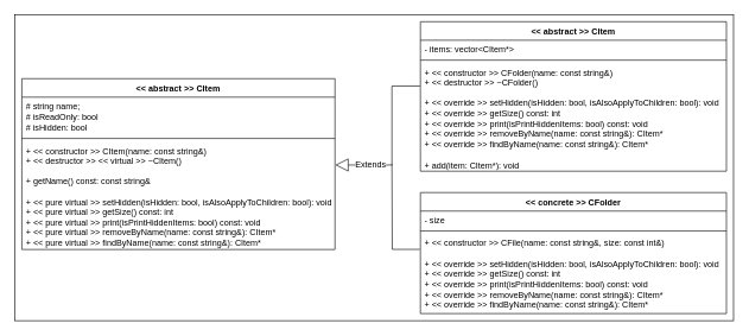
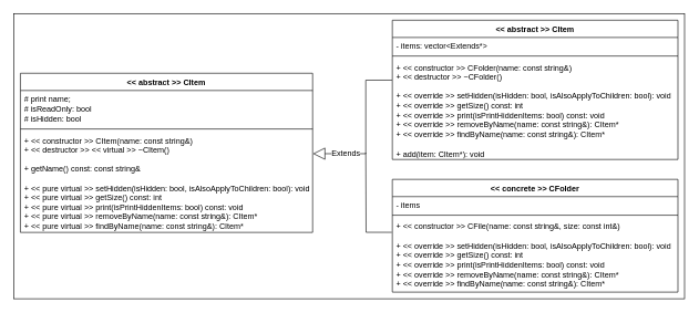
  <mxCell id="0" />
  <mxCell id="1" parent="0" />
  <mxCell id="2" value="" style="rounded=0;whiteSpace=wrap;html=1;" vertex="1" parent="1"><mxGeometry x="20" y="20" width="1010" height="430" as="geometry" /></mxCell>
  <mxCell id="3" value="&amp;lt;&amp;lt; abstract &amp;gt;&amp;gt; CItem" style="swimlane;fontStyle=1;align=center;verticalAlign=top;childLayout=stackLayout;horizontal=1;startSize=26;horizontalStack=0;resizeParent=1;resizeParentMax=0;resizeLast=0;collapsible=1;marginBottom=0;whiteSpace=wrap;html=1;" parent="1" vertex="1"><mxGeometry x="30" y="110" width="440" height="240" as="geometry" /></mxCell>
- <mxCell id="4" value="&lt;div&gt;# string name;&lt;/div&gt;&lt;div&gt;# isReadOnly:&amp;nbsp;&lt;span style=&quot;background-color: initial;&quot;&gt;bool&lt;/span&gt;&lt;span style=&quot;background-color: initial;&quot;&gt;&amp;nbsp;&lt;/span&gt;&lt;/div&gt;&lt;div&gt;# isHidden:&amp;nbsp;&lt;span style=&quot;background-color: initial;&quot;&gt;bool&lt;/span&gt;&lt;span style=&quot;background-color: initial;&quot;&gt;&amp;nbsp;&lt;/span&gt;&lt;/div&gt;" style="text;strokeColor=none;fillColor=none;align=left;verticalAlign=top;spacingLeft=4;spacingRight=4;overflow=hidden;rotatable=0;points=[[0,0.5],[1,0.5]];portConstraint=eastwest;whiteSpace=wrap;html=1;" parent="3" vertex="1"><mxGeometry y="26" width="440" height="54" as="geometry" /></mxCell>
+ <mxCell id="4" value="&lt;div&gt;# print name;&lt;/div&gt;&lt;div&gt;# isReadOnly:&amp;nbsp;&lt;span style=&quot;background-color: initial;&quot;&gt;bool&lt;/span&gt;&lt;span style=&quot;background-color: initial;&quot;&gt;&amp;nbsp;&lt;/span&gt;&lt;/div&gt;&lt;div&gt;# isHidden:&amp;nbsp;&lt;span style=&quot;background-color: initial;&quot;&gt;bool&lt;/span&gt;&lt;span style=&quot;background-color: initial;&quot;&gt;&amp;nbsp;&lt;/span&gt;&lt;/div&gt;" style="text;strokeColor=none;fillColor=none;align=left;verticalAlign=top;spacingLeft=4;spacingRight=4;overflow=hidden;rotatable=0;points=[[0,0.5],[1,0.5]];portConstraint=eastwest;whiteSpace=wrap;html=1;" parent="3" vertex="1"><mxGeometry y="26" width="440" height="54" as="geometry" /></mxCell>
  <mxCell id="5" value="" style="line;strokeWidth=1;fillColor=none;align=left;verticalAlign=middle;spacingTop=-1;spacingLeft=3;spacingRight=3;rotatable=0;labelPosition=right;points=[];portConstraint=eastwest;strokeColor=inherit;" parent="3" vertex="1"><mxGeometry y="80" width="440" height="8" as="geometry" /></mxCell>
  <mxCell id="6" value="&lt;div&gt;+ &amp;lt;&amp;lt; constructor &amp;gt;&amp;gt; CItem(name:&amp;nbsp;&lt;span style=&quot;background-color: initial;&quot;&gt;const string&amp;amp;&lt;/span&gt;&lt;span style=&quot;background-color: initial;&quot;&gt;)&lt;/span&gt;&lt;/div&gt;&lt;div&gt;+ &amp;lt;&amp;lt; destructor &amp;gt;&amp;gt; &amp;lt;&amp;lt; virtual &amp;gt;&amp;gt; ~CItem()&lt;/div&gt;&lt;div&gt;&lt;br&gt;&lt;/div&gt;&lt;div&gt;+ getName() const:&amp;nbsp;&lt;span style=&quot;background-color: initial;&quot;&gt;const string&amp;amp;&lt;/span&gt;&lt;/div&gt;&lt;div&gt;&amp;nbsp; &amp;nbsp;&amp;nbsp;&lt;/div&gt;&lt;div&gt;+ &amp;lt;&amp;lt; pure virtual &amp;gt;&amp;gt; setHidden(isHidden: bool, isAlsoApplyToChildren: bool): void&lt;/div&gt;&lt;div&gt;&lt;span style=&quot;background-color: initial;&quot;&gt;+ &amp;lt;&amp;lt; pure virtual &amp;gt;&amp;gt;&amp;nbsp;&lt;/span&gt;getSize() const: int&lt;/div&gt;&lt;div&gt;&lt;span style=&quot;background-color: initial;&quot;&gt;+ &amp;lt;&amp;lt; pure virtual &amp;gt;&amp;gt;&amp;nbsp;&lt;/span&gt;print(isPrintHiddenItems: bool) const: void&lt;/div&gt;&lt;div&gt;&lt;span style=&quot;background-color: initial;&quot;&gt;+ &amp;lt;&amp;lt; pure virtual &amp;gt;&amp;gt;&amp;nbsp;&lt;/span&gt;removeByName(name:&amp;nbsp;&lt;span style=&quot;background-color: initial;&quot;&gt;const string&amp;amp;&lt;/span&gt;&lt;span style=&quot;background-color: initial;&quot;&gt;):&amp;nbsp;&lt;/span&gt;&lt;span style=&quot;background-color: initial;&quot;&gt;CItem*&lt;/span&gt;&lt;span style=&quot;background-color: initial;&quot;&gt;&amp;nbsp;&lt;/span&gt;&lt;/div&gt;&lt;div&gt;&lt;span style=&quot;background-color: initial;&quot;&gt;+ &amp;lt;&amp;lt; pure virtual &amp;gt;&amp;gt;&amp;nbsp;&lt;/span&gt;findByName(name:&amp;nbsp;&lt;span style=&quot;background-color: initial;&quot;&gt;const string&amp;amp;&lt;/span&gt;&lt;span style=&quot;background-color: initial;&quot;&gt;):&amp;nbsp;&lt;/span&gt;&lt;span style=&quot;background-color: initial;&quot;&gt;CItem*&lt;/span&gt;&lt;span style=&quot;background-color: initial;&quot;&gt;&amp;nbsp;&lt;/span&gt;&lt;/div&gt;" style="text;strokeColor=none;fillColor=none;align=left;verticalAlign=top;spacingLeft=4;spacingRight=4;overflow=hidden;rotatable=0;points=[[0,0.5],[1,0.5]];portConstraint=eastwest;whiteSpace=wrap;html=1;" parent="3" vertex="1"><mxGeometry y="88" width="440" height="152" as="geometry" /></mxCell>
  <mxCell id="7" value="&amp;lt;&amp;lt; concrete &amp;gt;&amp;gt; CFolder" style="swimlane;fontStyle=1;align=center;verticalAlign=top;childLayout=stackLayout;horizontal=1;startSize=26;horizontalStack=0;resizeParent=1;resizeParentMax=0;resizeLast=0;collapsible=1;marginBottom=0;whiteSpace=wrap;html=1;" vertex="1" parent="1"><mxGeometry x="590" y="270" width="430" height="170" as="geometry" /></mxCell>
- <mxCell id="8" value="- size" style="text;strokeColor=none;fillColor=none;align=left;verticalAlign=top;spacingLeft=4;spacingRight=4;overflow=hidden;rotatable=0;points=[[0,0.5],[1,0.5]];portConstraint=eastwest;whiteSpace=wrap;html=1;" vertex="1" parent="7"><mxGeometry y="26" width="430" height="24" as="geometry" /></mxCell>
+ <mxCell id="8" value="- items" style="text;strokeColor=none;fillColor=none;align=left;verticalAlign=top;spacingLeft=4;spacingRight=4;overflow=hidden;rotatable=0;points=[[0,0.5],[1,0.5]];portConstraint=eastwest;whiteSpace=wrap;html=1;" vertex="1" parent="7"><mxGeometry y="26" width="430" height="24" as="geometry" /></mxCell>
  <mxCell id="9" value="" style="line;strokeWidth=1;fillColor=none;align=left;verticalAlign=middle;spacingTop=-1;spacingLeft=3;spacingRight=3;rotatable=0;labelPosition=right;points=[];portConstraint=eastwest;strokeColor=inherit;" vertex="1" parent="7"><mxGeometry y="50" width="430" height="8" as="geometry" /></mxCell>
  <mxCell id="10" value="&lt;div&gt;+ &amp;lt;&amp;lt; constructor &amp;gt;&amp;gt; CFile(name:&amp;nbsp;&lt;span style=&quot;background-color: initial;&quot;&gt;const string&amp;amp;, size: const int&amp;amp;&lt;/span&gt;&lt;span style=&quot;background-color: initial;&quot;&gt;)&lt;/span&gt;&lt;/div&gt;&lt;div&gt;&lt;span style=&quot;background-color: initial;&quot;&gt;&amp;nbsp; &amp;nbsp;&amp;nbsp;&lt;/span&gt;&lt;/div&gt;&lt;div&gt;+ &amp;lt;&amp;lt; override &amp;gt;&amp;gt; setHidden(isHidden: bool, isAlsoApplyToChildren: bool): void&lt;/div&gt;&lt;div&gt;&lt;span style=&quot;background-color: initial;&quot;&gt;+ &amp;lt;&amp;lt;&amp;nbsp;&lt;/span&gt;&lt;span style=&quot;background-color: initial;&quot;&gt;override&lt;/span&gt;&lt;span style=&quot;background-color: initial;&quot;&gt;&amp;nbsp;&lt;/span&gt;&lt;span style=&quot;background-color: initial;&quot;&gt;&amp;gt;&amp;gt;&amp;nbsp;&lt;/span&gt;&lt;span style=&quot;background-color: initial;&quot;&gt;getSize() const: int&lt;/span&gt;&lt;/div&gt;&lt;div&gt;&lt;span style=&quot;background-color: initial;&quot;&gt;+ &amp;lt;&amp;lt;&amp;nbsp;&lt;/span&gt;&lt;span style=&quot;background-color: initial;&quot;&gt;override&lt;/span&gt;&lt;span style=&quot;background-color: initial;&quot;&gt;&amp;nbsp;&lt;/span&gt;&lt;span style=&quot;background-color: initial;&quot;&gt;&amp;gt;&amp;gt;&amp;nbsp;&lt;/span&gt;&lt;span style=&quot;background-color: initial;&quot;&gt;print(isPrintHiddenItems: bool) const: void&lt;/span&gt;&lt;/div&gt;&lt;div&gt;&lt;span style=&quot;background-color: initial;&quot;&gt;+ &amp;lt;&amp;lt;&amp;nbsp;&lt;/span&gt;&lt;span style=&quot;background-color: initial;&quot;&gt;override&lt;/span&gt;&lt;span style=&quot;background-color: initial;&quot;&gt;&amp;nbsp;&lt;/span&gt;&lt;span style=&quot;background-color: initial;&quot;&gt;&amp;gt;&amp;gt;&amp;nbsp;&lt;/span&gt;&lt;span style=&quot;background-color: initial;&quot;&gt;removeByName(name:&amp;nbsp;&lt;/span&gt;&lt;span style=&quot;background-color: initial;&quot;&gt;const string&amp;amp;&lt;/span&gt;&lt;span style=&quot;background-color: initial;&quot;&gt;):&amp;nbsp;&lt;/span&gt;&lt;span style=&quot;background-color: initial;&quot;&gt;CItem*&lt;/span&gt;&lt;span style=&quot;background-color: initial;&quot;&gt;&amp;nbsp;&lt;/span&gt;&lt;/div&gt;&lt;div&gt;&lt;span style=&quot;background-color: initial;&quot;&gt;+ &amp;lt;&amp;lt;&amp;nbsp;&lt;/span&gt;&lt;span style=&quot;background-color: initial;&quot;&gt;override&lt;/span&gt;&lt;span style=&quot;background-color: initial;&quot;&gt;&amp;nbsp;&lt;/span&gt;&lt;span style=&quot;background-color: initial;&quot;&gt;&amp;gt;&amp;gt;&amp;nbsp;&lt;/span&gt;&lt;span style=&quot;background-color: initial;&quot;&gt;findByName(name:&amp;nbsp;&lt;/span&gt;&lt;span style=&quot;background-color: initial;&quot;&gt;const string&amp;amp;&lt;/span&gt;&lt;span style=&quot;background-color: initial;&quot;&gt;):&amp;nbsp;&lt;/span&gt;&lt;span style=&quot;background-color: initial;&quot;&gt;CItem*&lt;/span&gt;&lt;span style=&quot;background-color: initial;&quot;&gt;&amp;nbsp;&lt;/span&gt;&lt;/div&gt;" style="text;strokeColor=none;fillColor=none;align=left;verticalAlign=top;spacingLeft=4;spacingRight=4;overflow=hidden;rotatable=0;points=[[0,0.5],[1,0.5]];portConstraint=eastwest;whiteSpace=wrap;html=1;" vertex="1" parent="7"><mxGeometry y="58" width="430" height="112" as="geometry" /></mxCell>
  <mxCell id="11" value="&amp;lt;&amp;lt; abstract &amp;gt;&amp;gt; CItem" style="swimlane;fontStyle=1;align=center;verticalAlign=top;childLayout=stackLayout;horizontal=1;startSize=26;horizontalStack=0;resizeParent=1;resizeParentMax=0;resizeLast=0;collapsible=1;marginBottom=0;whiteSpace=wrap;html=1;" vertex="1" parent="1"><mxGeometry x="590" y="30" width="430" height="210" as="geometry" /></mxCell>
- <mxCell id="12" value="- items: vector&amp;lt;CItem*&amp;gt;" style="text;strokeColor=none;fillColor=none;align=left;verticalAlign=top;spacingLeft=4;spacingRight=4;overflow=hidden;rotatable=0;points=[[0,0.5],[1,0.5]];portConstraint=eastwest;whiteSpace=wrap;html=1;" vertex="1" parent="11"><mxGeometry y="26" width="430" height="24" as="geometry" /></mxCell>
+ <mxCell id="12" value="- items: vector&amp;lt;Extends*&amp;gt;" style="text;strokeColor=none;fillColor=none;align=left;verticalAlign=top;spacingLeft=4;spacingRight=4;overflow=hidden;rotatable=0;points=[[0,0.5],[1,0.5]];portConstraint=eastwest;whiteSpace=wrap;html=1;" vertex="1" parent="11"><mxGeometry y="26" width="430" height="24" as="geometry" /></mxCell>
  <mxCell id="13" value="" style="line;strokeWidth=1;fillColor=none;align=left;verticalAlign=middle;spacingTop=-1;spacingLeft=3;spacingRight=3;rotatable=0;labelPosition=right;points=[];portConstraint=eastwest;strokeColor=inherit;" vertex="1" parent="11"><mxGeometry y="50" width="430" height="8" as="geometry" /></mxCell>
  <mxCell id="14" value="&lt;div&gt;+ &amp;lt;&amp;lt; constructor &amp;gt;&amp;gt; CFolder(name:&amp;nbsp;&lt;span style=&quot;background-color: initial;&quot;&gt;const string&amp;amp;&lt;/span&gt;&lt;span style=&quot;background-color: initial;&quot;&gt;)&lt;/span&gt;&lt;/div&gt;&lt;div&gt;+ &amp;lt;&amp;lt; destructor &amp;gt;&amp;gt; ~CFolder()&lt;/div&gt;&lt;div&gt;&lt;span style=&quot;background-color: initial;&quot;&gt;&amp;nbsp; &amp;nbsp;&amp;nbsp;&lt;/span&gt;&lt;/div&gt;&lt;div&gt;&lt;div&gt;+ &amp;lt;&amp;lt; override &amp;gt;&amp;gt; setHidden(isHidden: bool, isAlsoApplyToChildren: bool): void&lt;/div&gt;&lt;div&gt;&lt;span style=&quot;background-color: initial;&quot;&gt;+ &amp;lt;&amp;lt;&amp;nbsp;&lt;/span&gt;&lt;span style=&quot;background-color: initial;&quot;&gt;override&lt;/span&gt;&lt;span style=&quot;background-color: initial;&quot;&gt;&amp;nbsp;&lt;/span&gt;&lt;span style=&quot;background-color: initial;&quot;&gt;&amp;gt;&amp;gt;&amp;nbsp;&lt;/span&gt;&lt;span style=&quot;background-color: initial;&quot;&gt;getSize() const: int&lt;/span&gt;&lt;/div&gt;&lt;div&gt;&lt;span style=&quot;background-color: initial;&quot;&gt;+ &amp;lt;&amp;lt;&amp;nbsp;&lt;/span&gt;&lt;span style=&quot;background-color: initial;&quot;&gt;override&lt;/span&gt;&lt;span style=&quot;background-color: initial;&quot;&gt;&amp;nbsp;&lt;/span&gt;&lt;span style=&quot;background-color: initial;&quot;&gt;&amp;gt;&amp;gt;&amp;nbsp;&lt;/span&gt;&lt;span style=&quot;background-color: initial;&quot;&gt;print(isPrintHiddenItems: bool) const: void&lt;/span&gt;&lt;/div&gt;&lt;div&gt;&lt;span style=&quot;background-color: initial;&quot;&gt;+ &amp;lt;&amp;lt;&amp;nbsp;&lt;/span&gt;&lt;span style=&quot;background-color: initial;&quot;&gt;override&lt;/span&gt;&lt;span style=&quot;background-color: initial;&quot;&gt;&amp;nbsp;&lt;/span&gt;&lt;span style=&quot;background-color: initial;&quot;&gt;&amp;gt;&amp;gt;&amp;nbsp;&lt;/span&gt;&lt;span style=&quot;background-color: initial;&quot;&gt;removeByName(name:&amp;nbsp;&lt;/span&gt;&lt;span style=&quot;background-color: initial;&quot;&gt;const string&amp;amp;&lt;/span&gt;&lt;span style=&quot;background-color: initial;&quot;&gt;):&amp;nbsp;&lt;/span&gt;&lt;span style=&quot;background-color: initial;&quot;&gt;CItem*&lt;/span&gt;&lt;span style=&quot;background-color: initial;&quot;&gt;&amp;nbsp;&lt;/span&gt;&lt;/div&gt;&lt;div&gt;&lt;span style=&quot;background-color: initial;&quot;&gt;+ &amp;lt;&amp;lt;&amp;nbsp;&lt;/span&gt;&lt;span style=&quot;background-color: initial;&quot;&gt;override&lt;/span&gt;&lt;span style=&quot;background-color: initial;&quot;&gt;&amp;nbsp;&lt;/span&gt;&lt;span style=&quot;background-color: initial;&quot;&gt;&amp;gt;&amp;gt;&amp;nbsp;&lt;/span&gt;&lt;span style=&quot;background-color: initial;&quot;&gt;findByName(name:&amp;nbsp;&lt;/span&gt;&lt;span style=&quot;background-color: initial;&quot;&gt;const string&amp;amp;&lt;/span&gt;&lt;span style=&quot;background-color: initial;&quot;&gt;):&amp;nbsp;&lt;/span&gt;&lt;span style=&quot;background-color: initial;&quot;&gt;CItem*&lt;/span&gt;&lt;span style=&quot;background-color: initial;&quot;&gt;&amp;nbsp;&lt;/span&gt;&lt;/div&gt;&lt;/div&gt;&lt;div&gt;&lt;span style=&quot;background-color: initial;&quot;&gt;&lt;br&gt;&lt;/span&gt;&lt;/div&gt;&lt;div&gt;&lt;span style=&quot;background-color: initial;&quot;&gt;+ add(item: CItem*): void&lt;/span&gt;&lt;/div&gt;" style="text;strokeColor=none;fillColor=none;align=left;verticalAlign=top;spacingLeft=4;spacingRight=4;overflow=hidden;rotatable=0;points=[[0,0.5],[1,0.5]];portConstraint=eastwest;whiteSpace=wrap;html=1;" vertex="1" parent="11"><mxGeometry y="58" width="430" height="152" as="geometry" /></mxCell>
  <mxCell id="15" value="Extends" style="endArrow=block;endSize=16;endFill=0;html=1;rounded=0;fontSize=12;exitX=-0.001;exitY=0.213;exitDx=0;exitDy=0;entryX=1.001;entryY=0.219;entryDx=0;entryDy=0;entryPerimeter=0;exitPerimeter=0;edgeStyle=orthogonalEdgeStyle;" edge="1" parent="1" source="14" target="6"><mxGeometry x="0.569" width="160" relative="1" as="geometry"><mxPoint x="440" y="270" as="sourcePoint" /><mxPoint x="600" y="270" as="targetPoint" /><Array as="points"><mxPoint x="550" y="120" /><mxPoint x="550" y="231" /></Array><mxPoint as="offset" /></mxGeometry></mxCell>
  <mxCell id="16" value="" style="endArrow=none;html=1;rounded=0;fontSize=12;startSize=8;endSize=8;entryX=-0.002;entryY=0.195;entryDx=0;entryDy=0;entryPerimeter=0;edgeStyle=orthogonalEdgeStyle;" edge="1" parent="1" target="10"><mxGeometry width="50" height="50" relative="1" as="geometry"><mxPoint x="550" y="230" as="sourcePoint" /><mxPoint x="540" y="280" as="targetPoint" /></mxGeometry></mxCell>
